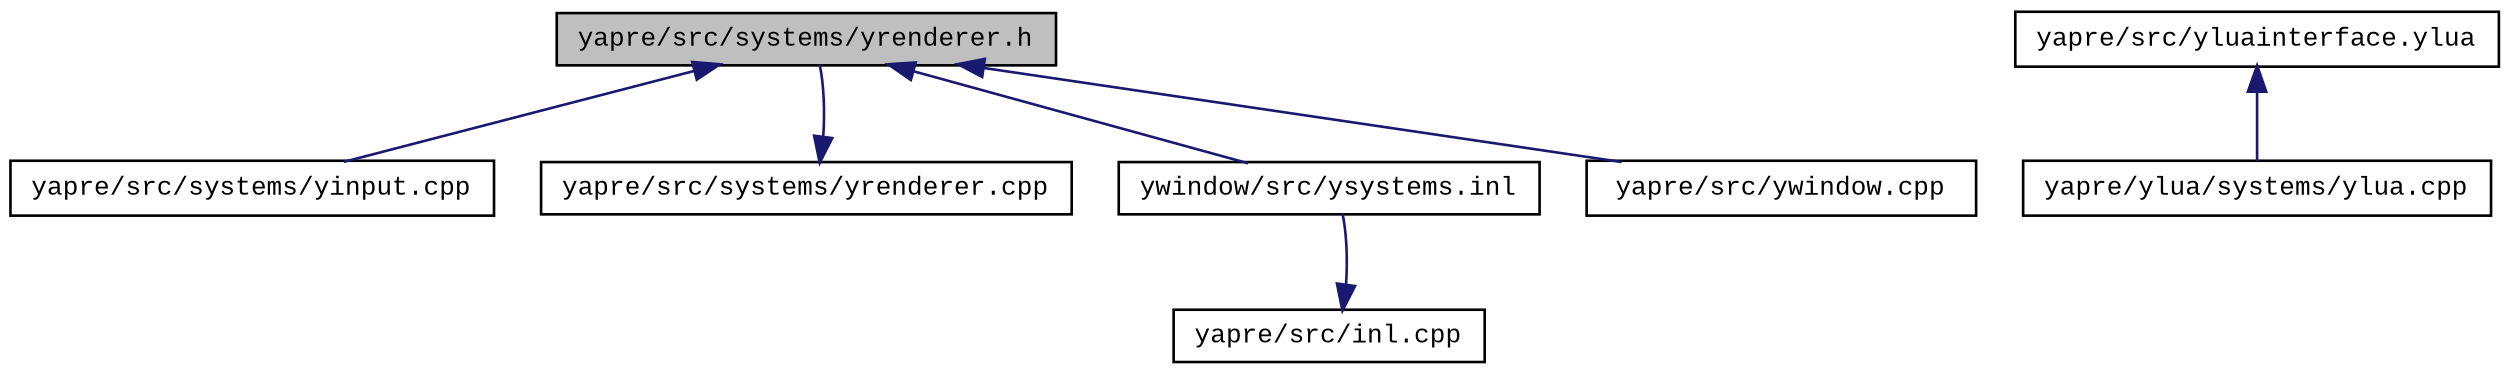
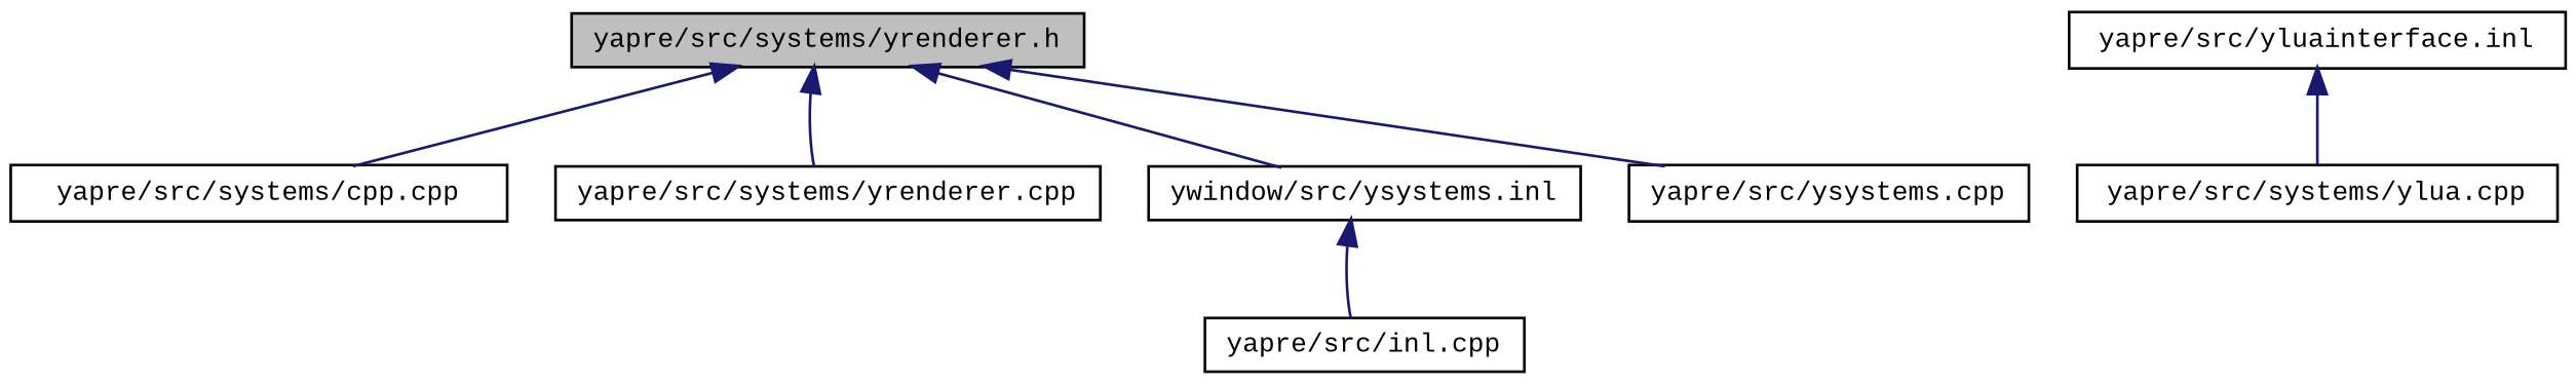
  digraph {
    fontname="Liberation Mono"
    node [color=black fontname="Liberation Mono" fontsize=10 shape=record]
    edge [color=midnightblue dir=back fontname="Liberation Mono" fontsize=10 labelfontname=Helvetica labelfontsize=10 style=solid]
    n1 [fillcolor=grey75 fontcolor=black height=0.2 label="yapre/src/systems/yrenderer.h" style=filled width=0.4]
-   n2 [height=0.2 label="yapre/src/systems/yinput.cpp" width=0.4]
+   n2 [height=0.2 label="yapre/src/systems/cpp.cpp" width=0.4]
    n3 [height=0.2 label="yapre/src/systems/yrenderer.cpp" width=0.4]
    n4 [height=0.2 label="ywindow/src/ysystems.inl" width=0.4]
-   n5 [height=0.2 label="yapre/src/ywindow.cpp" width=0.4]
+   n5 [height=0.2 label="yapre/src/ysystems.cpp" width=0.4]
    n6 [height=0.2 label="yapre/src/inl.cpp" width=0.4]
-   n7 [height=0.2 label="yapre/src/yluainterface.ylua" width=0.4]
-   n8 [height=0.2 label="yapre/ylua/systems/ylua.cpp" width=0.4]
+   n7 [height=0.2 label="yapre/src/yluainterface.inl" width=0.4]
+   n8 [height=0.2 label="yapre/src/systems/ylua.cpp" width=0.4]
    n1 -> n2
-   n3 -> n1
+   n1 -> n3
    n1 -> n4
    n1 -> n5
-   n6 -> n4
+   n4 -> n6
    n7 -> n8
  }
